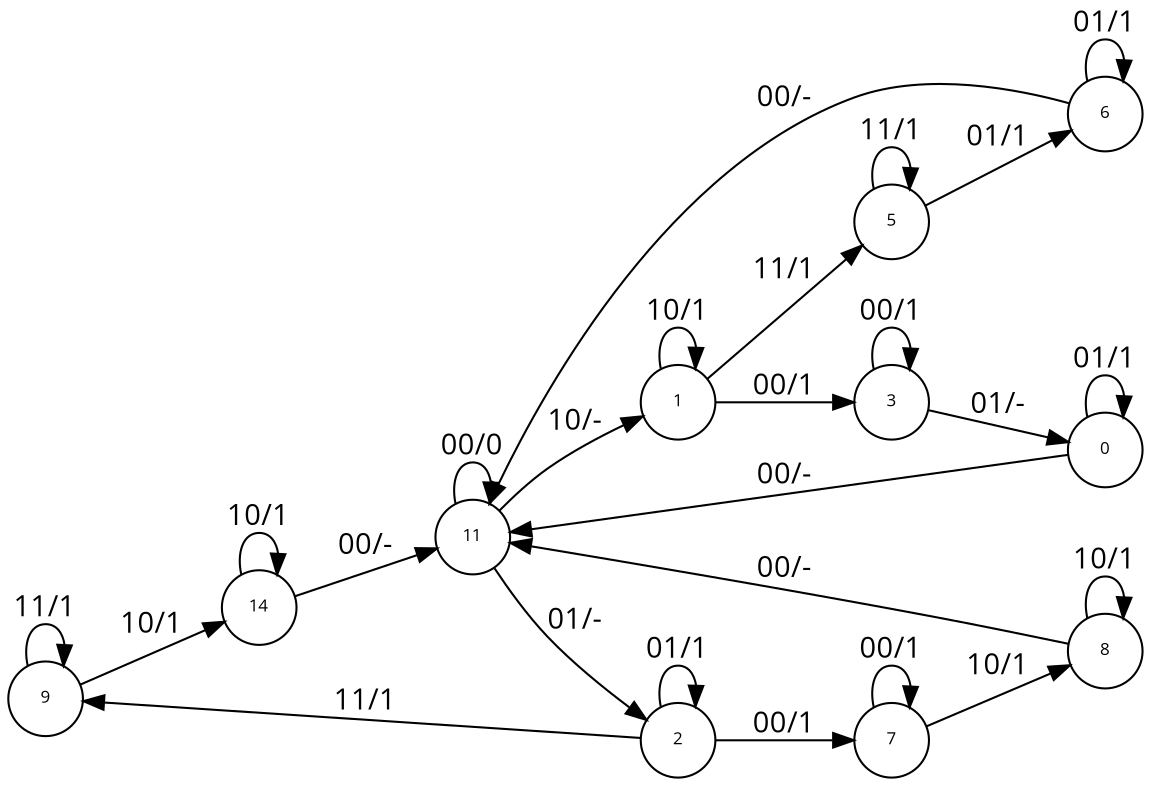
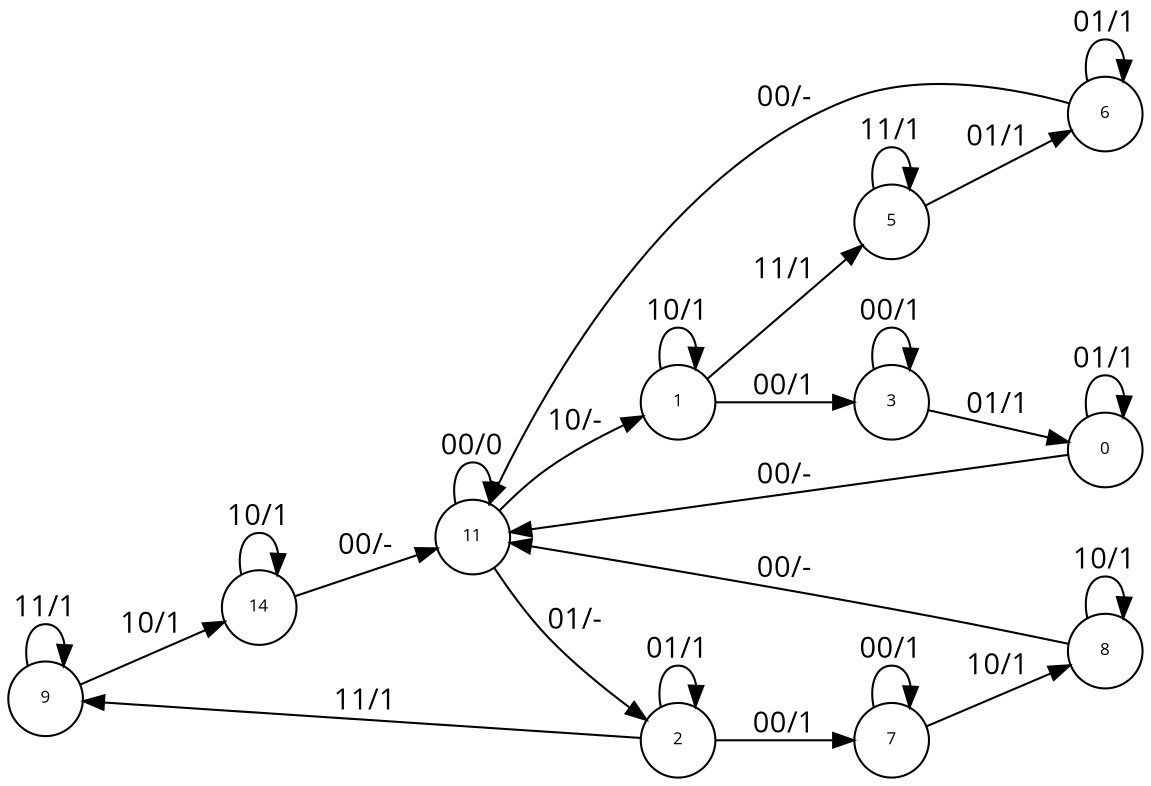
  digraph {
    fontname="Open Sans"
    rankdir=LR
    node [fontname="Open Sans" fontsize=8 shape=circle]
    edge [fontname="Open Sans"]
    9
    n2 [label=14]
    11
    2
    1
    8
    7
    5
    3
    6
    n11 [label=0]
    9 -> 9 [label="11/1"]
    9 -> n2 [label="10/1"]
    n2 -> n2 [label="10/1"]
    n2 -> 11 [label="00/-"]
    11 -> 11 [label="00/0"]
    11 -> 2 [label="01/-"]
    11 -> 1 [label="10/-"]
    2 -> 9 [label="11/1"]
    2 -> 2 [label="01/1"]
    2 -> 7 [label="00/1"]
    1 -> 1 [label="10/1"]
    1 -> 5 [label="11/1"]
    1 -> 3 [label="00/1"]
    8 -> 11 [label="00/-"]
    8 -> 8 [label="10/1"]
    7 -> 8 [label="10/1"]
    7 -> 7 [label="00/1"]
    5 -> 5 [label="11/1"]
    5 -> 6 [label="01/1"]
    3 -> 3 [label="00/1"]
-   3 -> n11 [label="01/-"]
+   3 -> n11 [label="01/1"]
    6 -> 11 [label="00/-"]
    6 -> 6 [label="01/1"]
    n11 -> 11 [label="00/-"]
    n11 -> n11 [label="01/1"]
  }
